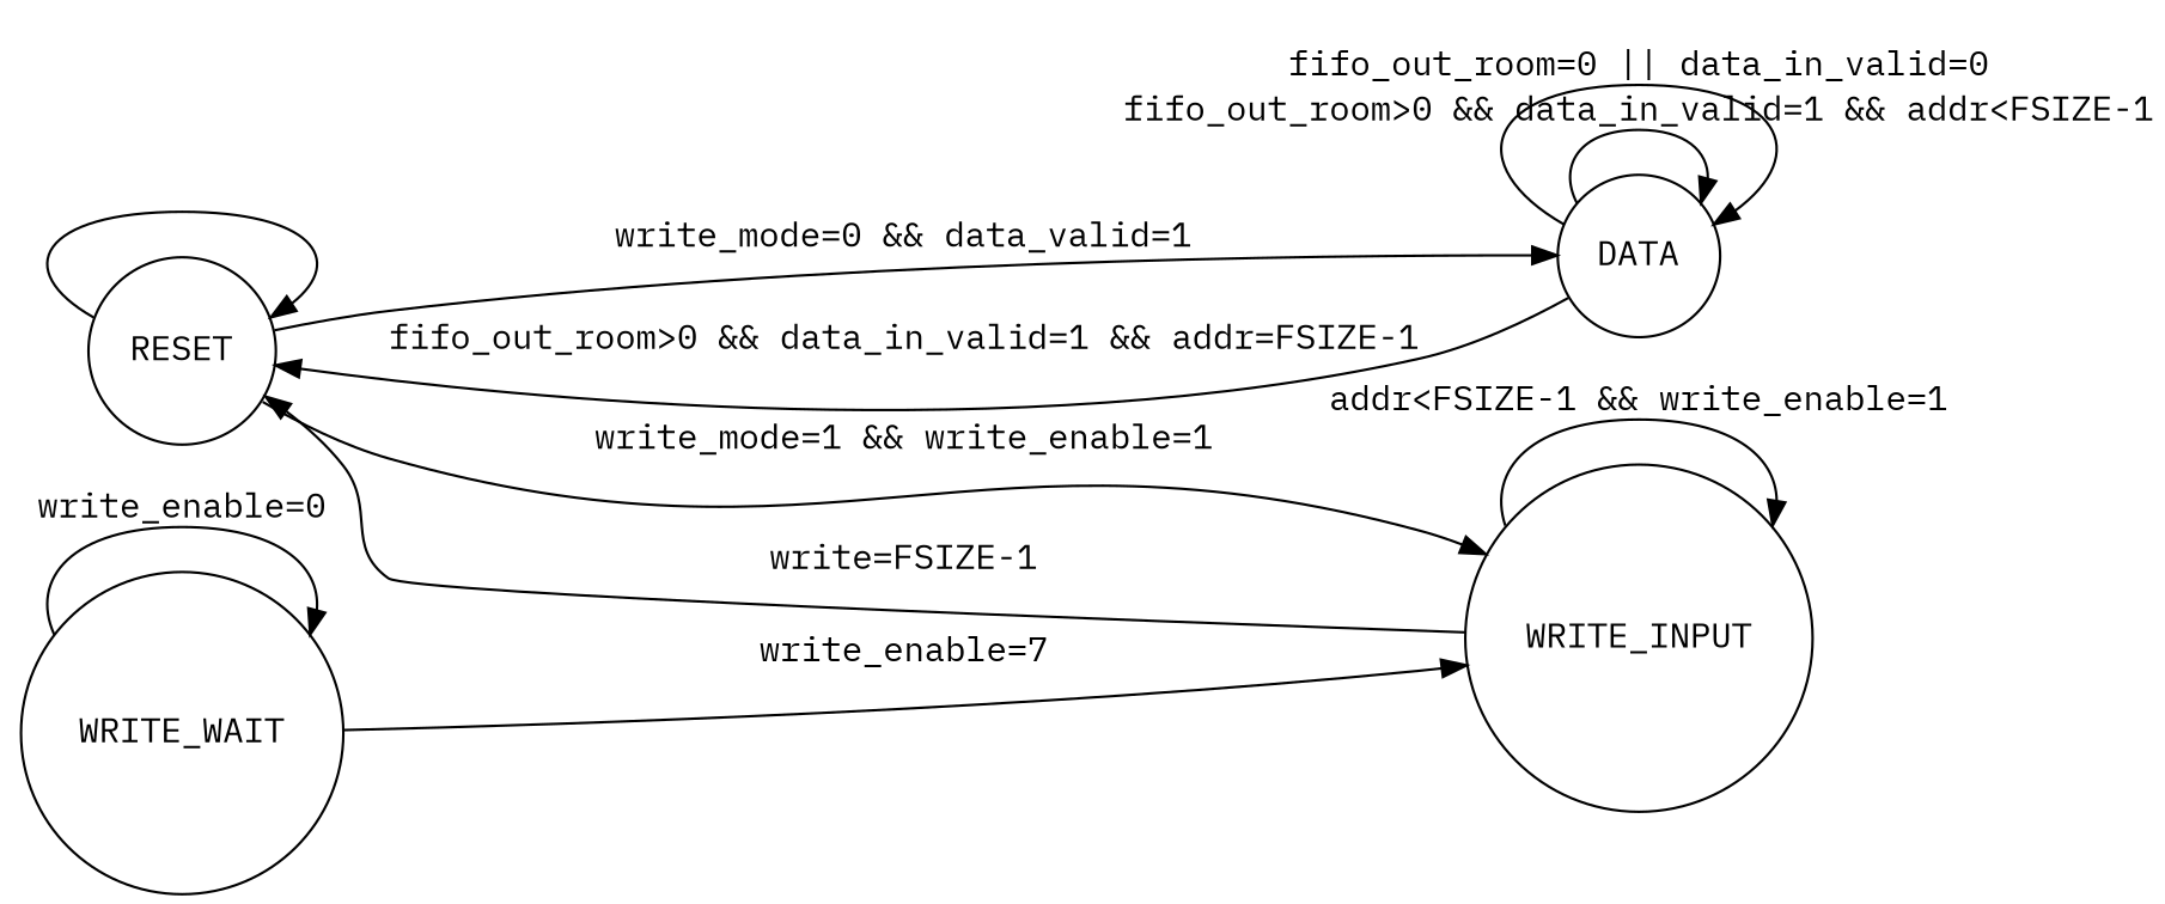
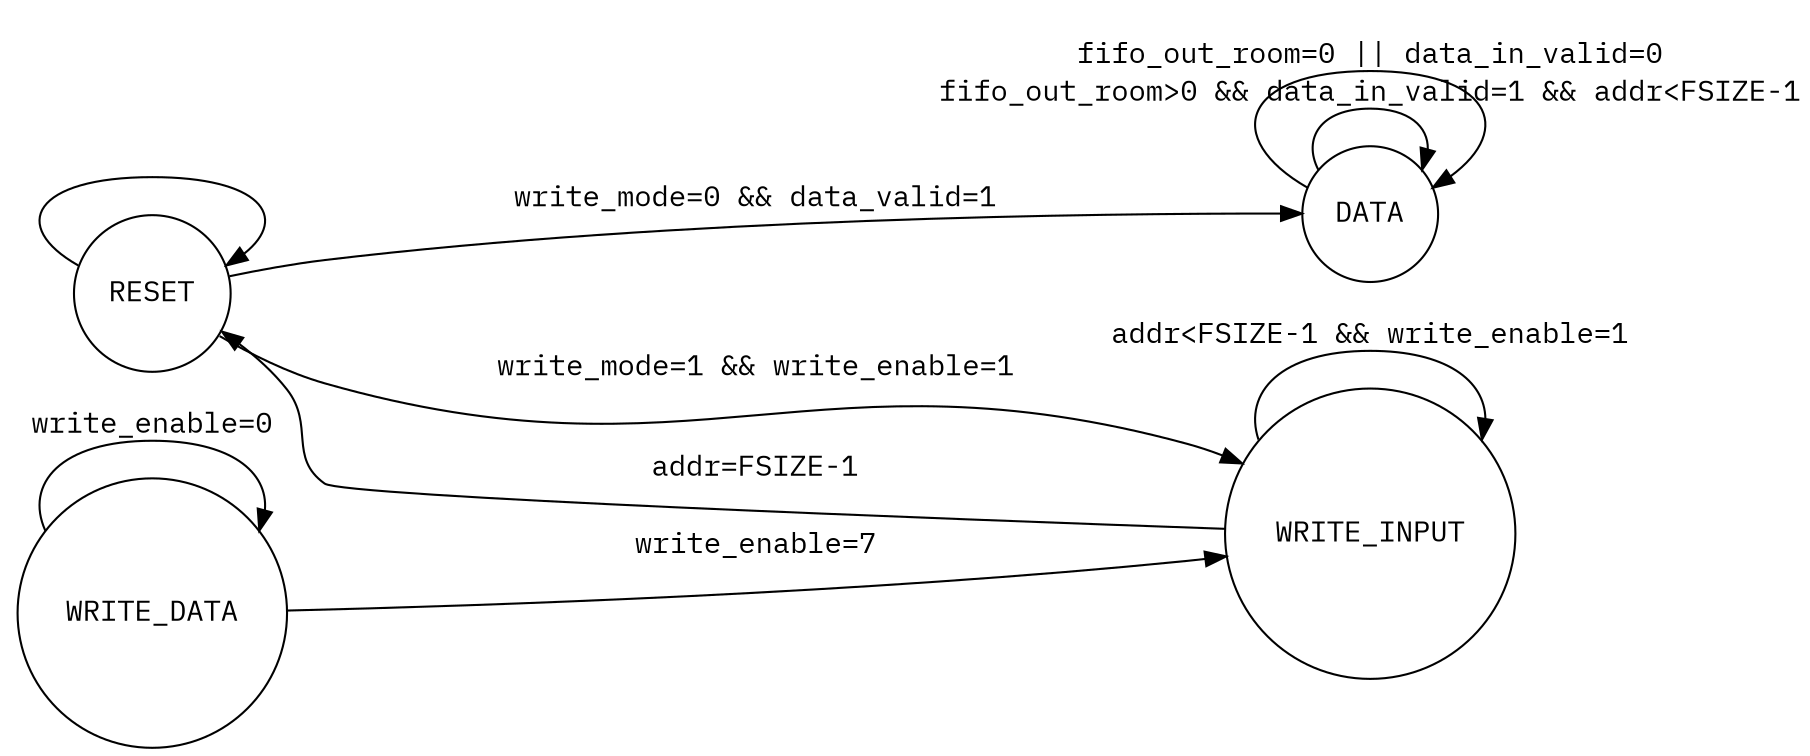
  digraph {
    fontname="IBM Plex Mono"
    rankdir=LR
    node [fontname="IBM Plex Mono" shape=circle]
    edge [fontname="IBM Plex Mono"]
    RESET
    DATA
    WRITE_INPUT
-   WRITE_WAIT
+   WRITE_WAIT [label=WRITE_DATA]
    RESET -> RESET
    RESET -> DATA [label="write_mode=0 && data_valid=1"]
    RESET -> WRITE_INPUT [label="write_mode=1 && write_enable=1"]
-   DATA -> RESET [label="fifo_out_room>0 && data_in_valid=1 && addr=FSIZE-1"]
    DATA -> DATA [label="fifo_out_room>0 && data_in_valid=1 && addr<FSIZE-1"]
    DATA -> DATA [label="fifo_out_room=0 || data_in_valid=0"]
-   WRITE_INPUT -> RESET [label="write=FSIZE-1"]
+   WRITE_INPUT -> RESET [label="addr=FSIZE-1"]
    WRITE_INPUT -> WRITE_INPUT [label="addr<FSIZE-1 && write_enable=1"]
    WRITE_WAIT -> WRITE_INPUT [label="write_enable=7"]
    WRITE_WAIT -> WRITE_WAIT [label="write_enable=0"]
  }
